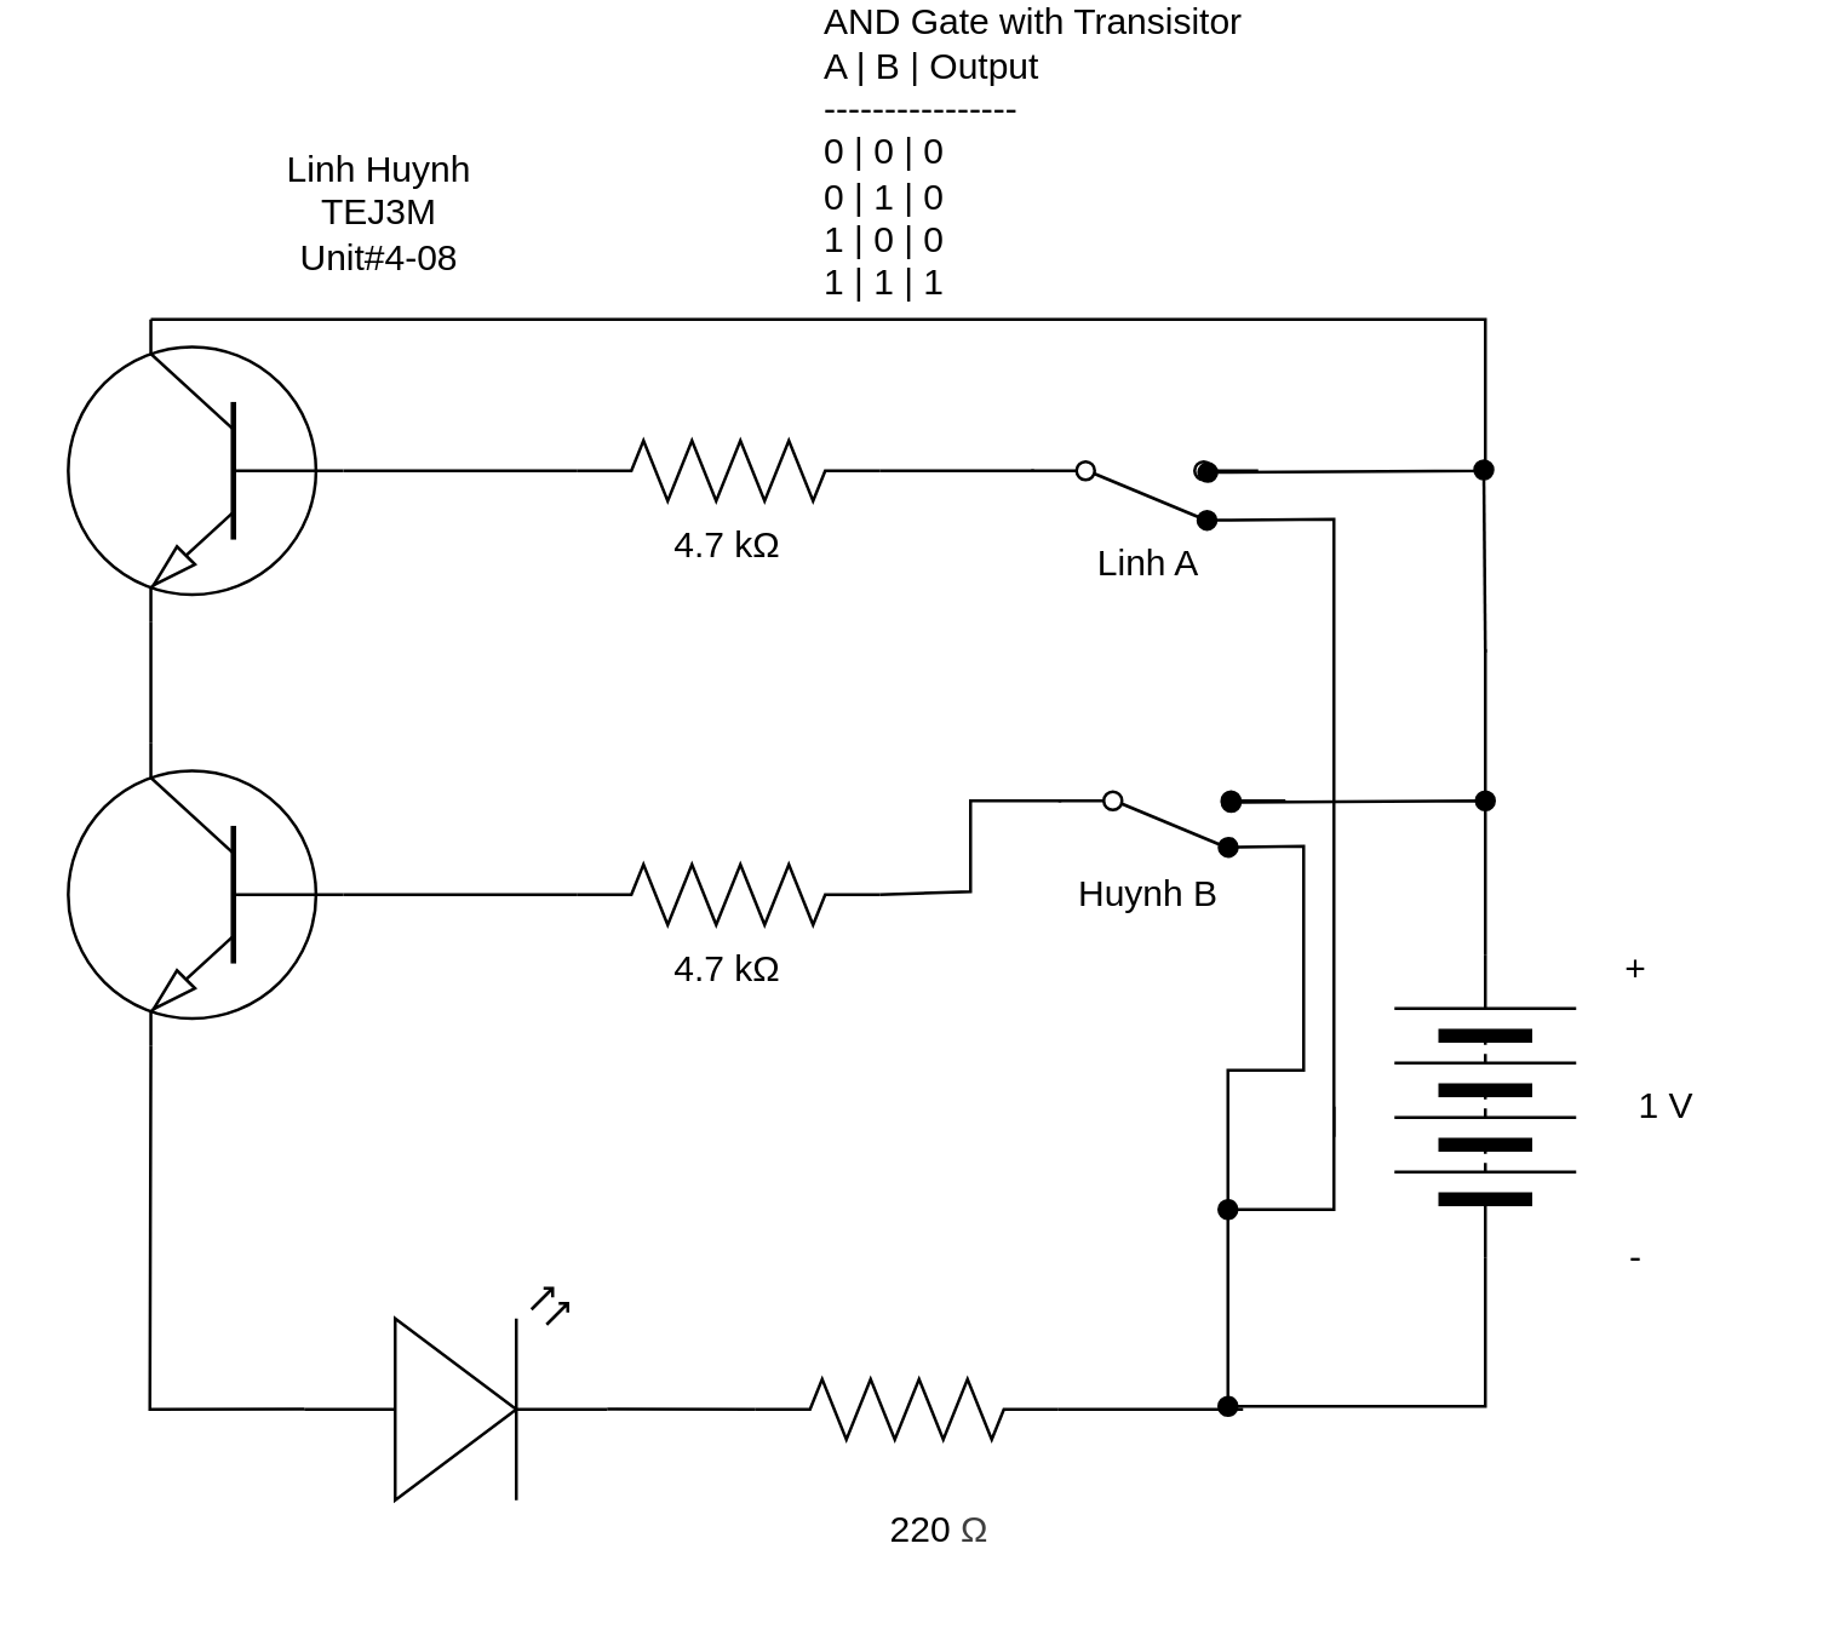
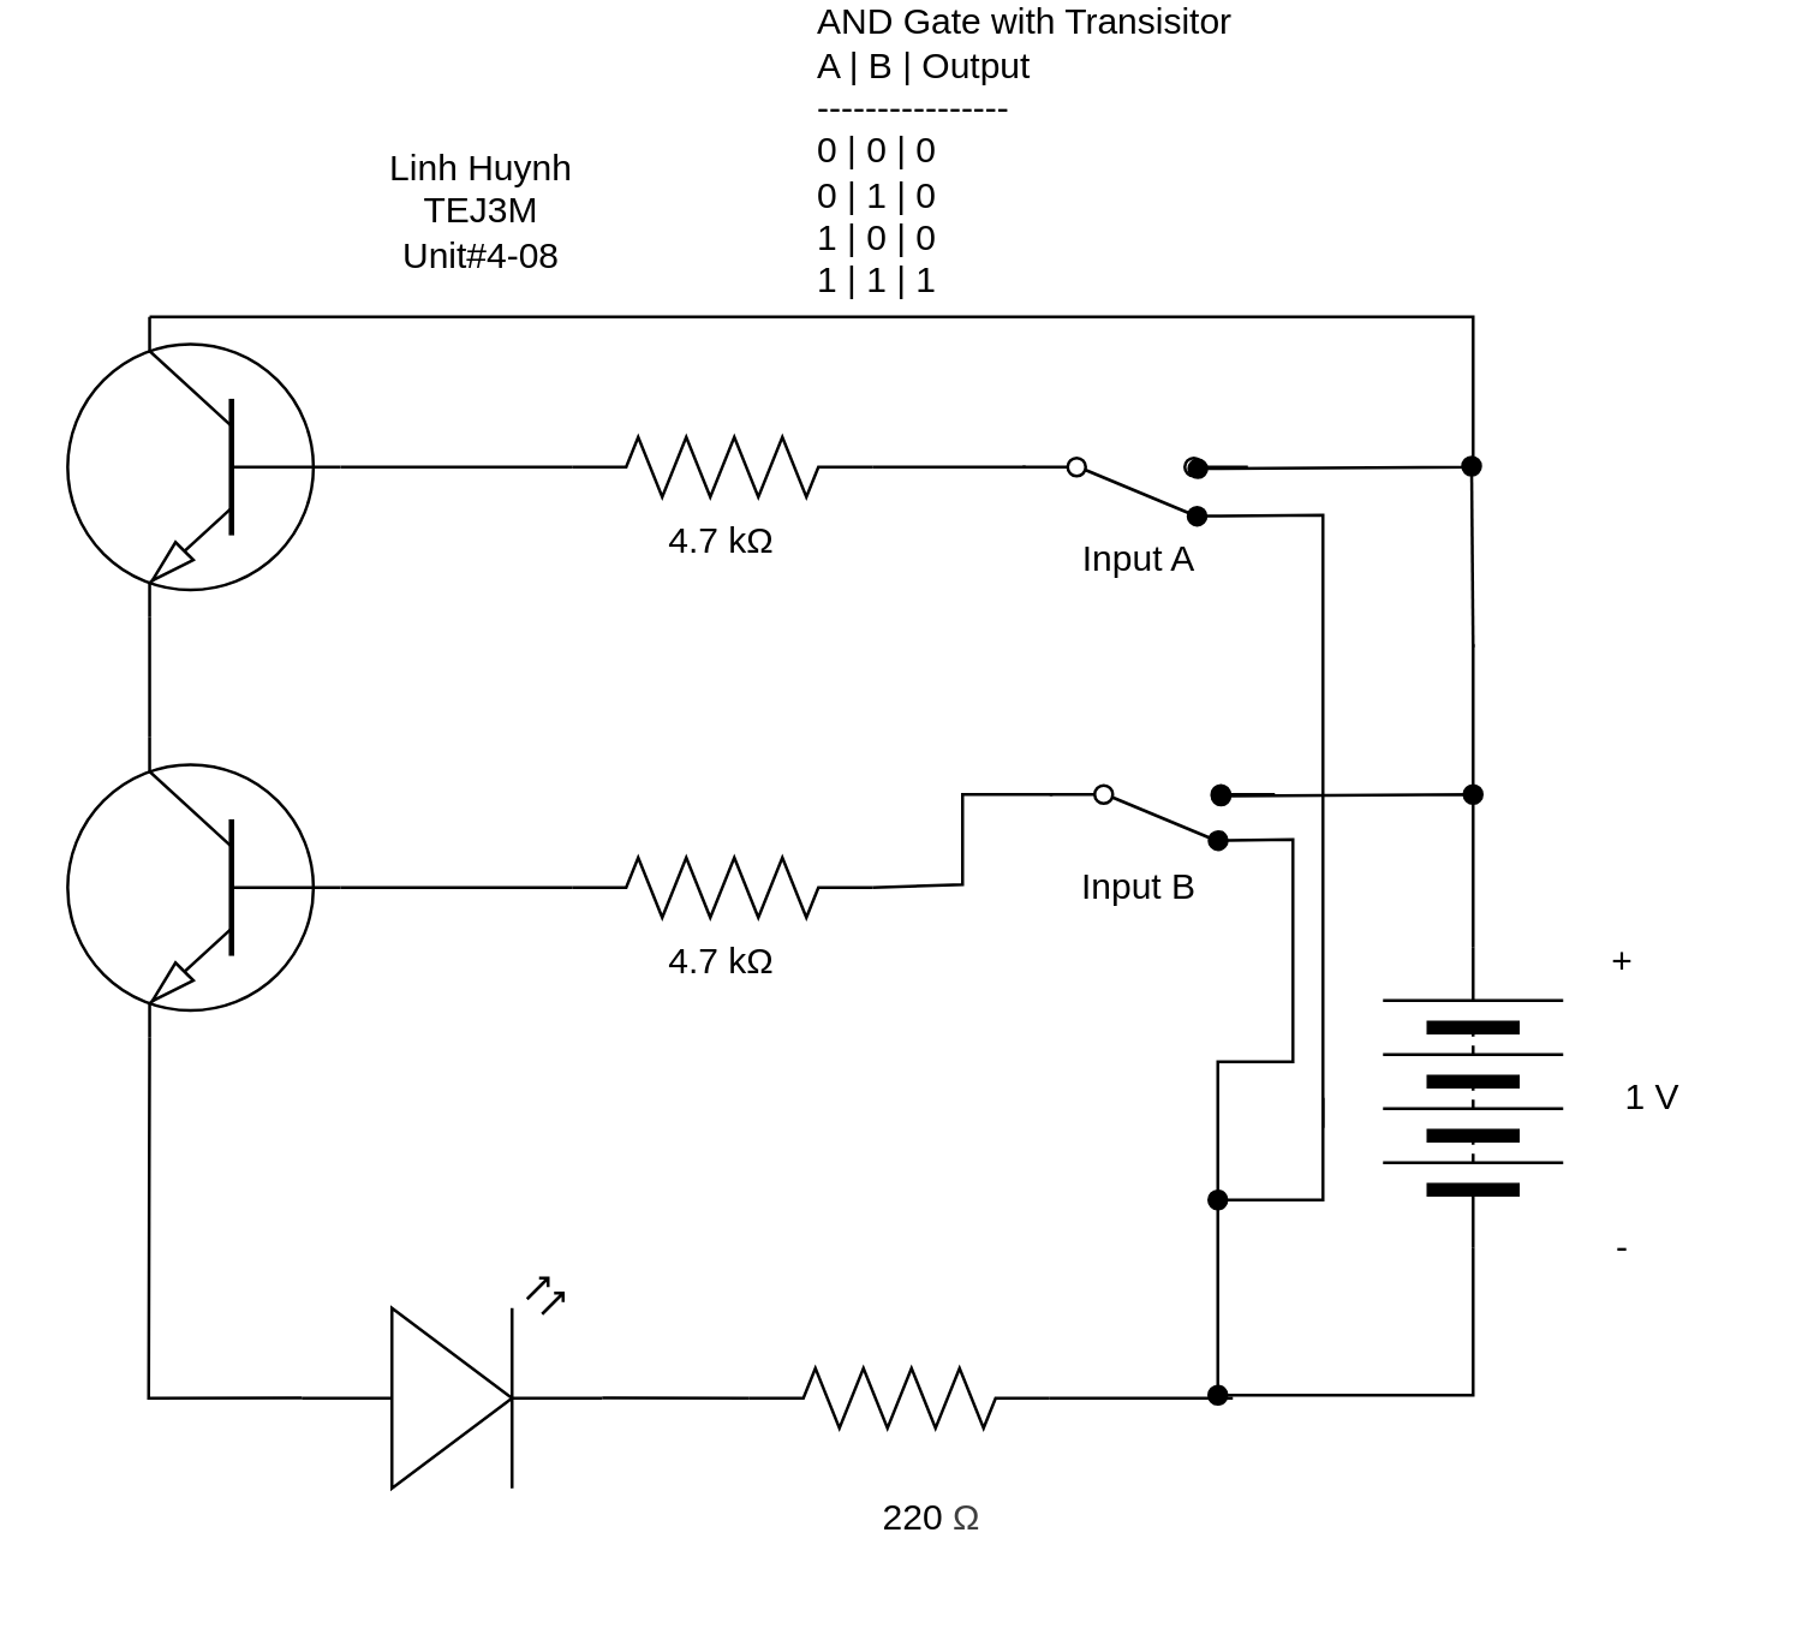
  <mxCell id="0" />
  <mxCell id="1" parent="0" />
  <mxCell id="2" style="edgeStyle=none;html=1;exitX=1;exitY=0.5;exitDx=0;exitDy=0;exitPerimeter=0;endArrow=none;endFill=0;entryX=0.013;entryY=0.8;entryDx=0;entryDy=0;entryPerimeter=0;" edge="1" parent="1" source="3" target="4"><mxGeometry relative="1" as="geometry"><mxPoint x="350" y="90" as="targetPoint" /></mxGeometry></mxCell>
  <mxCell id="3" value="" style="pointerEvents=1;verticalLabelPosition=bottom;shadow=0;dashed=0;align=center;html=1;verticalAlign=top;shape=mxgraph.electrical.resistors.resistor_2;" vertex="1" parent="1"><mxGeometry x="190" y="130" width="100" height="20" as="geometry" /></mxCell>
  <mxCell id="4" value="" style="html=1;shape=mxgraph.electrical.electro-mechanical.singleSwitch;aspect=fixed;elSwitchState=off;rotation=0;flipV=1;" vertex="1" parent="1"><mxGeometry x="340" y="136" width="75" height="20" as="geometry" /></mxCell>
  <mxCell id="5" style="edgeStyle=none;html=1;rounded=0;curved=0;endArrow=oval;endFill=1;exitX=0;exitY=0.5;exitDx=0;exitDy=0;" edge="1" parent="1" source="6"><mxGeometry relative="1" as="geometry"><mxPoint x="405" y="449" as="targetPoint" /><mxPoint x="495" y="399" as="sourcePoint" /><Array as="points"><mxPoint x="490" y="449" /></Array></mxGeometry></mxCell>
  <mxCell id="6" value="" style="pointerEvents=1;verticalLabelPosition=bottom;shadow=0;dashed=0;align=center;html=1;verticalAlign=top;shape=mxgraph.electrical.miscellaneous.batteryStack;rotation=-90;" vertex="1" parent="1"><mxGeometry x="440" y="320" width="100" height="60" as="geometry" /></mxCell>
  <mxCell id="7" style="edgeStyle=none;html=1;exitX=0;exitY=0.5;exitDx=0;exitDy=0;exitPerimeter=0;entryX=0;entryY=0.5;entryDx=0;entryDy=0;entryPerimeter=0;endArrow=none;endFill=0;" edge="1" parent="1" target="3"><mxGeometry relative="1" as="geometry"><mxPoint x="113" y="140" as="sourcePoint" /></mxGeometry></mxCell>
  <mxCell id="8" style="edgeStyle=none;html=1;entryX=0.748;entryY=-0.018;entryDx=0;entryDy=0;entryPerimeter=0;endArrow=oval;endFill=1;rounded=0;curved=0;" edge="1" parent="1"><mxGeometry relative="1" as="geometry"><mxPoint x="405" y="448" as="sourcePoint" /><Array as="points"><mxPoint x="405" y="338" /><mxPoint x="430" y="338" /><mxPoint x="430" y="264" /></Array><mxPoint x="405.1" y="264.36" as="targetPoint" /></mxGeometry></mxCell>
  <mxCell id="9" value="&lt;div style=&quot;text-align: center;&quot;&gt;&lt;span style=&quot;text-align: start; background-color: light-dark(#ffffff, var(--ge-dark-color, #121212));&quot;&gt;&lt;font color=&quot;#000000&quot;&gt;220&amp;nbsp;&lt;/font&gt;&lt;/span&gt;&lt;span style=&quot;color: rgb(63, 63, 63); font-family: &amp;quot;Google Sans&amp;quot;, Arial, sans-serif; text-align: start; background-color: light-dark(#ffffff, var(--ge-dark-color, #121212));&quot;&gt;Ω&lt;/span&gt;&lt;/div&gt;" style="text;html=1;align=center;verticalAlign=middle;whiteSpace=wrap;rounded=0;" vertex="1" parent="1"><mxGeometry x="280" y="475" width="60" height="30" as="geometry" /></mxCell>
- <mxCell id="10" value="Linh A" style="text;html=1;align=center;verticalAlign=middle;whiteSpace=wrap;rounded=0;" vertex="1" parent="1"><mxGeometry x="349" y="156" width="60" height="30" as="geometry" /></mxCell>
+ <mxCell id="10" value="Input A" style="text;html=1;align=center;verticalAlign=middle;whiteSpace=wrap;rounded=0;" vertex="1" parent="1"><mxGeometry x="349" y="156" width="60" height="30" as="geometry" /></mxCell>
  <mxCell id="11" value="&lt;div style=&quot;text-align: center;&quot;&gt;&lt;span style=&quot;text-align: start; background-color: light-dark(#ffffff, var(--ge-dark-color, #121212));&quot;&gt;&lt;font color=&quot;#000000&quot;&gt;4.7 k&lt;/font&gt;&lt;/span&gt;&lt;span style=&quot;font-family: &amp;quot;Google Sans&amp;quot;, Arial, sans-serif; text-align: start; background-color: light-dark(#ffffff, var(--ge-dark-color, #121212));&quot;&gt;Ω&lt;/span&gt;&lt;/div&gt;" style="text;html=1;align=center;verticalAlign=middle;whiteSpace=wrap;rounded=0;" vertex="1" parent="1"><mxGeometry x="210" y="290" width="60" height="30" as="geometry" /></mxCell>
  <mxCell id="12" value="-" style="text;html=1;align=center;verticalAlign=middle;whiteSpace=wrap;rounded=0;" vertex="1" parent="1"><mxGeometry x="510" y="385" width="60" height="30" as="geometry" /></mxCell>
  <mxCell id="13" value="+" style="text;html=1;align=center;verticalAlign=middle;whiteSpace=wrap;rounded=0;" vertex="1" parent="1"><mxGeometry x="510" y="290" width="60" height="30" as="geometry" /></mxCell>
  <mxCell id="14" style="edgeStyle=none;html=1;exitX=0.7;exitY=0;exitDx=0;exitDy=0;exitPerimeter=0;endArrow=oval;endFill=1;rounded=0;curved=0;entryX=0.778;entryY=0.773;entryDx=0;entryDy=0;entryPerimeter=0;" edge="1" parent="1" source="15" target="4"><mxGeometry relative="1" as="geometry"><mxPoint x="417" y="140" as="targetPoint" /><mxPoint x="46.318" y="90" as="sourcePoint" /><Array as="points"><mxPoint x="490" y="90" /><mxPoint x="490" y="140" /></Array></mxGeometry></mxCell>
  <mxCell id="15" value="" style="verticalLabelPosition=bottom;shadow=0;dashed=0;align=center;html=1;verticalAlign=top;shape=mxgraph.electrical.transistors.npn_transistor_1;rotation=-180;flipV=1;" vertex="1" parent="1"><mxGeometry x="20" y="90" width="95" height="100" as="geometry" /></mxCell>
  <mxCell id="16" value="" style="verticalLabelPosition=bottom;shadow=0;dashed=0;align=center;html=1;verticalAlign=top;shape=mxgraph.electrical.opto_electronics.led_2;pointerEvents=1;" vertex="1" parent="1"><mxGeometry x="100" y="410" width="100" height="70" as="geometry" /></mxCell>
  <mxCell id="17" value="" style="pointerEvents=1;verticalLabelPosition=bottom;shadow=0;dashed=0;align=center;html=1;verticalAlign=top;shape=mxgraph.electrical.resistors.resistor_2;" vertex="1" parent="1"><mxGeometry x="190" y="270" width="100" height="20" as="geometry" /></mxCell>
  <mxCell id="18" value="" style="html=1;shape=mxgraph.electrical.electro-mechanical.singleSwitch;aspect=fixed;elSwitchState=off;rotation=0;flipV=1;" vertex="1" parent="1"><mxGeometry x="349" y="245" width="75" height="20" as="geometry" /></mxCell>
  <mxCell id="19" style="edgeStyle=none;html=1;rounded=0;curved=0;entryX=1;entryY=0.5;entryDx=0;entryDy=0;entryPerimeter=0;endArrow=none;endFill=0;" edge="1" parent="1" target="17"><mxGeometry relative="1" as="geometry"><mxPoint x="350" y="249" as="sourcePoint" /><mxPoint x="290" y="279" as="targetPoint" /><Array as="points"><mxPoint x="320" y="249" /><mxPoint x="320" y="279" /></Array></mxGeometry></mxCell>
- <mxCell id="20" value="Huynh B" style="text;html=1;align=center;verticalAlign=middle;whiteSpace=wrap;rounded=0;" vertex="1" parent="1"><mxGeometry x="349" y="265" width="60" height="30" as="geometry" /></mxCell>
+ <mxCell id="20" value="Input B" style="text;html=1;align=center;verticalAlign=middle;whiteSpace=wrap;rounded=0;" vertex="1" parent="1"><mxGeometry x="349" y="265" width="60" height="30" as="geometry" /></mxCell>
  <mxCell id="21" value="&lt;div style=&quot;text-align: center;&quot;&gt;&lt;span style=&quot;text-align: start; background-color: light-dark(#ffffff, var(--ge-dark-color, #121212));&quot;&gt;&lt;font color=&quot;#000000&quot;&gt;4.7 k&lt;/font&gt;&lt;/span&gt;&lt;span style=&quot;font-family: &amp;quot;Google Sans&amp;quot;, Arial, sans-serif; text-align: start; background-color: light-dark(#ffffff, var(--ge-dark-color, #121212));&quot;&gt;Ω&lt;/span&gt;&lt;/div&gt;" style="text;html=1;align=center;verticalAlign=middle;whiteSpace=wrap;rounded=0;" vertex="1" parent="1"><mxGeometry x="210" y="150" width="60" height="30" as="geometry" /></mxCell>
  <mxCell id="22" style="edgeStyle=none;html=1;entryX=0.748;entryY=-0.018;entryDx=0;entryDy=0;entryPerimeter=0;endArrow=oval;endFill=1;rounded=0;curved=0;" edge="1" parent="1"><mxGeometry relative="1" as="geometry"><mxPoint x="440" y="300" as="sourcePoint" /><Array as="points"><mxPoint x="440" y="360" /><mxPoint x="440" y="156" /></Array><mxPoint x="398.1" y="156.36" as="targetPoint" /></mxGeometry></mxCell>
  <mxCell id="23" style="edgeStyle=none;html=1;endArrow=oval;endFill=1;rounded=0;curved=0;" edge="1" parent="1"><mxGeometry relative="1" as="geometry"><mxPoint x="440" y="350" as="sourcePoint" /><Array as="points"><mxPoint x="440" y="384" /></Array><mxPoint x="405" y="384" as="targetPoint" /></mxGeometry></mxCell>
  <mxCell id="24" style="edgeStyle=none;html=1;entryX=0.761;entryY=0.776;entryDx=0;entryDy=0;entryPerimeter=0;endArrow=oval;endFill=1;rounded=0;curved=0;exitX=1;exitY=0.5;exitDx=0;exitDy=0;" edge="1" parent="1" source="6" target="18"><mxGeometry relative="1" as="geometry"><mxPoint x="465.9" y="326" as="sourcePoint" /><Array as="points"><mxPoint x="490" y="249" /></Array><mxPoint x="424" y="249.36" as="targetPoint" /></mxGeometry></mxCell>
  <mxCell id="25" style="edgeStyle=none;html=1;exitX=1;exitY=0.5;exitDx=0;exitDy=0;exitPerimeter=0;endArrow=none;endFill=0;" edge="1" parent="1" source="26"><mxGeometry relative="1" as="geometry"><mxPoint x="410" y="450" as="targetPoint" /></mxGeometry></mxCell>
  <mxCell id="26" value="" style="pointerEvents=1;verticalLabelPosition=bottom;shadow=0;dashed=0;align=center;html=1;verticalAlign=top;shape=mxgraph.electrical.resistors.resistor_2;" vertex="1" parent="1"><mxGeometry x="249" y="440" width="100" height="20" as="geometry" /></mxCell>
  <mxCell id="27" style="edgeStyle=none;html=1;entryX=1;entryY=0.57;entryDx=0;entryDy=0;entryPerimeter=0;endArrow=none;endFill=0;" edge="1" parent="1" source="26" target="16"><mxGeometry relative="1" as="geometry" /></mxCell>
  <mxCell id="28" value="" style="verticalLabelPosition=bottom;shadow=0;dashed=0;align=center;html=1;verticalAlign=top;shape=mxgraph.electrical.transistors.npn_transistor_1;rotation=-180;flipV=1;" vertex="1" parent="1"><mxGeometry x="20" y="230" width="95" height="100" as="geometry" /></mxCell>
  <mxCell id="29" style="edgeStyle=none;html=1;exitX=0.7;exitY=1;exitDx=0;exitDy=0;exitPerimeter=0;entryX=0.7;entryY=0;entryDx=0;entryDy=0;entryPerimeter=0;endArrow=none;endFill=0;" edge="1" parent="1" source="15" target="28"><mxGeometry relative="1" as="geometry" /></mxCell>
  <mxCell id="30" style="edgeStyle=none;html=1;entryX=0;entryY=0.5;entryDx=0;entryDy=0;entryPerimeter=0;rounded=0;curved=0;endArrow=none;endFill=0;" edge="1" parent="1" source="28" target="17"><mxGeometry relative="1" as="geometry" /></mxCell>
  <mxCell id="31" style="edgeStyle=none;html=1;exitX=0.7;exitY=1;exitDx=0;exitDy=0;exitPerimeter=0;entryX=0;entryY=0.57;entryDx=0;entryDy=0;entryPerimeter=0;endArrow=none;endFill=0;rounded=0;curved=0;" edge="1" parent="1" source="28" target="16"><mxGeometry relative="1" as="geometry"><Array as="points"><mxPoint x="49" y="450" /></Array></mxGeometry></mxCell>
  <mxCell id="32" style="edgeStyle=none;html=1;entryX=0.748;entryY=-0.018;entryDx=0;entryDy=0;entryPerimeter=0;endArrow=oval;endFill=1;rounded=0;curved=0;" edge="1" parent="1"><mxGeometry relative="1" as="geometry"><mxPoint x="490" y="200" as="sourcePoint" /><Array as="points" /><mxPoint x="489.5" y="139.68" as="targetPoint" /></mxGeometry></mxCell>
  <mxCell id="33" style="edgeStyle=none;html=1;endArrow=oval;endFill=1;rounded=0;curved=0;" edge="1" parent="1"><mxGeometry relative="1" as="geometry"><mxPoint x="490" y="199" as="sourcePoint" /><Array as="points" /><mxPoint x="490" y="249" as="targetPoint" /></mxGeometry></mxCell>
  <mxCell id="34" value="&lt;div style=&quot;text-align: start;&quot;&gt;&lt;font color=&quot;#000000&quot;&gt;&lt;span style=&quot;background-color: rgb(255, 255, 255);&quot;&gt;1 V&lt;/span&gt;&lt;/font&gt;&lt;/div&gt;" style="text;html=1;align=center;verticalAlign=middle;whiteSpace=wrap;rounded=0;" vertex="1" parent="1"><mxGeometry x="520" y="335" width="60" height="30" as="geometry" /></mxCell>
  <mxCell id="35" value="AND Gate with Transisitor&lt;div&gt;A | B | Output&lt;/div&gt;&lt;div&gt;----------------&lt;/div&gt;&lt;div&gt;0 | 0 | 0&lt;/div&gt;&lt;div&gt;0 | 1 | 0&lt;/div&gt;&lt;div&gt;1 | 0 | 0&lt;/div&gt;&lt;div&gt;1 | 1 | 1&lt;/div&gt;" style="text;html=1;align=left;verticalAlign=middle;whiteSpace=wrap;rounded=0;" vertex="1" parent="1"><mxGeometry x="270" y="20" width="170" height="30" as="geometry" /></mxCell>
- <mxCell id="36" value="Linh Huynh&lt;div&gt;TEJ3M&lt;/div&gt;&lt;div&gt;Unit#4-08&lt;/div&gt;" style="text;html=1;align=center;verticalAlign=middle;whiteSpace=wrap;rounded=0;" vertex="1" parent="1"><mxGeometry x="50" y="40" width="150" height="30" as="geometry" /></mxCell>
+ <mxCell id="36" value="Linh Huynh&lt;div&gt;TEJ3M&lt;/div&gt;&lt;div&gt;Unit#4-08&lt;/div&gt;" style="text;html=1;align=center;verticalAlign=middle;whiteSpace=wrap;rounded=0;" vertex="1" parent="1"><mxGeometry x="85" y="40" width="150" height="30" as="geometry" /></mxCell>
